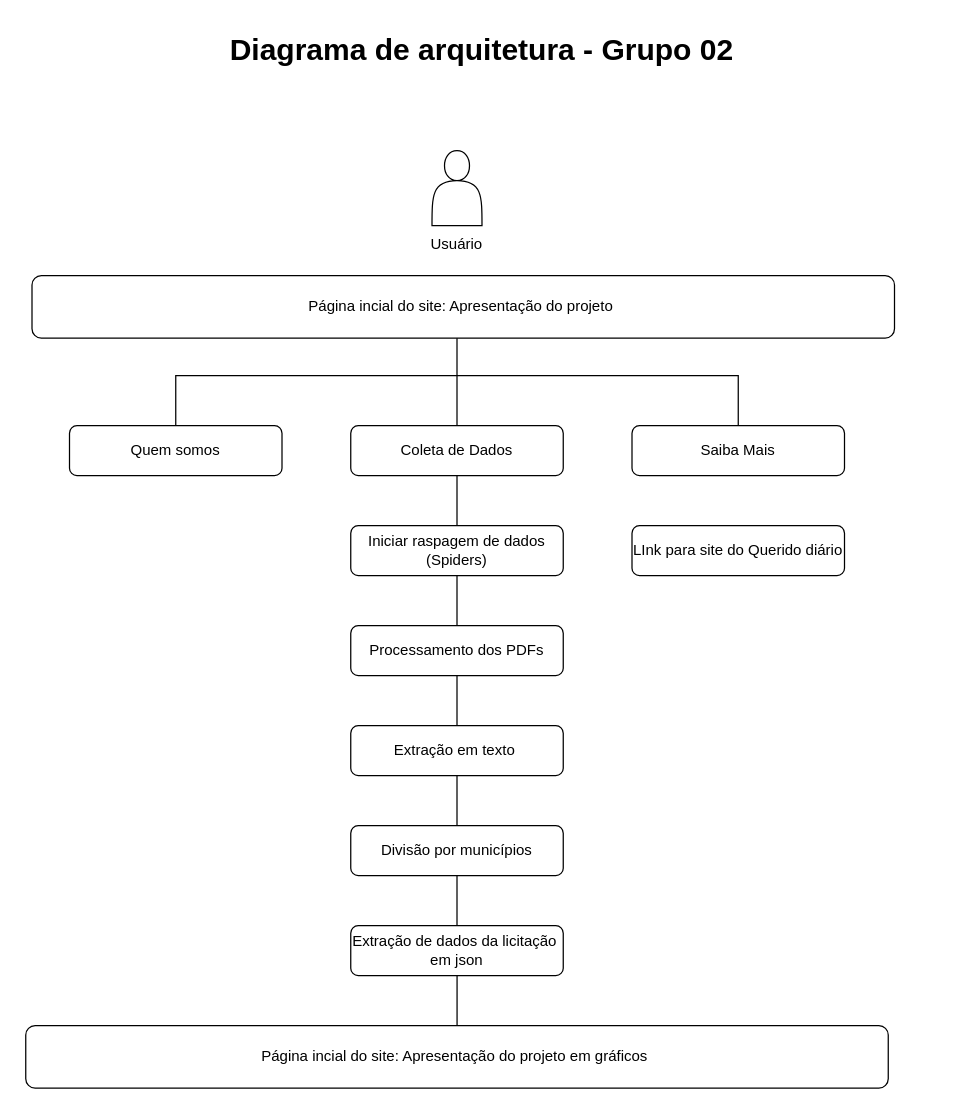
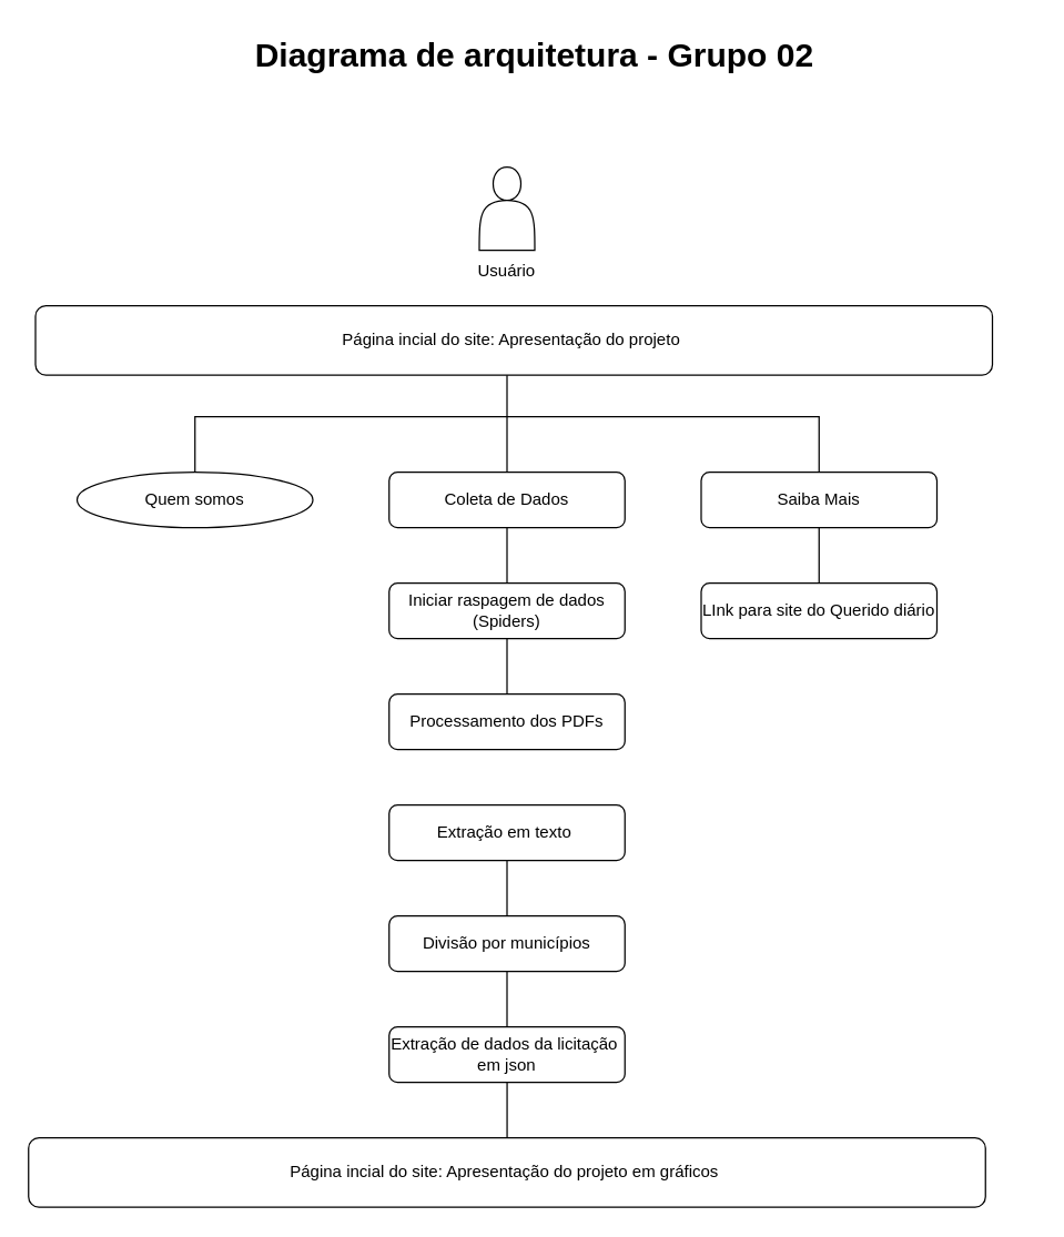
  <mxCell id="0" />
  <mxCell id="1" parent="0" />
  <mxCell id="2" value="" style="shape=actor;whiteSpace=wrap;html=1;" parent="1" vertex="1"><mxGeometry x="345" y="120" width="40" height="60" as="geometry" /></mxCell>
  <mxCell id="3" value="&lt;h1&gt;&lt;b&gt;Diagrama de arquitetura - Grupo 02&lt;/b&gt;&lt;/h1&gt;" style="text;html=1;strokeColor=none;fillColor=none;align=center;verticalAlign=middle;whiteSpace=wrap;rounded=0;" parent="1" vertex="1"><mxGeometry x="25" y="20" width="720" height="40" as="geometry" /></mxCell>
  <mxCell id="4" value="Usuário" style="text;html=1;strokeColor=none;fillColor=none;align=center;verticalAlign=middle;whiteSpace=wrap;rounded=0;" parent="1" vertex="1"><mxGeometry x="335" y="180" width="60" height="30" as="geometry" /></mxCell>
  <mxCell id="5" value="Página incial do site: Apresentação do projeto&amp;nbsp;" style="rounded=1;whiteSpace=wrap;html=1;" parent="1" vertex="1"><mxGeometry x="25" y="220" width="690" height="50" as="geometry" /></mxCell>
  <mxCell id="6" value="Coleta de Dados" style="rounded=1;whiteSpace=wrap;html=1;" parent="1" vertex="1"><mxGeometry x="280" y="340" width="170" height="40" as="geometry" /></mxCell>
- <mxCell id="7" value="Quem somos" style="rounded=1;whiteSpace=wrap;html=1;" parent="1" vertex="1"><mxGeometry x="55" y="340" width="170" height="40" as="geometry" /></mxCell>
+ <mxCell id="7" value="Quem somos" style="ellipse;whiteSpace=wrap;html=1;" parent="1" vertex="1"><mxGeometry x="55" y="340" width="170" height="40" as="geometry" /></mxCell>
  <mxCell id="8" value="Saiba Mais" style="rounded=1;whiteSpace=wrap;html=1;" parent="1" vertex="1"><mxGeometry x="505" y="340" width="170" height="40" as="geometry" /></mxCell>
  <mxCell id="9" value="" style="endArrow=none;html=1;rounded=0;" parent="1" source="6" edge="1"><mxGeometry width="50" height="50" relative="1" as="geometry"><mxPoint x="305" y="320" as="sourcePoint" /><mxPoint x="365" y="270" as="targetPoint" /></mxGeometry></mxCell>
  <mxCell id="10" value="" style="endArrow=none;html=1;rounded=0;exitX=0.5;exitY=0;exitDx=0;exitDy=0;" parent="1" source="7" edge="1"><mxGeometry width="50" height="50" relative="1" as="geometry"><mxPoint x="305" y="320" as="sourcePoint" /><mxPoint x="365" y="300" as="targetPoint" /><Array as="points"><mxPoint x="140" y="300" /></Array></mxGeometry></mxCell>
  <mxCell id="11" value="" style="endArrow=none;html=1;rounded=0;exitX=0.5;exitY=0;exitDx=0;exitDy=0;" parent="1" source="8" edge="1"><mxGeometry width="50" height="50" relative="1" as="geometry"><mxPoint x="305" y="320" as="sourcePoint" /><mxPoint x="365" y="300" as="targetPoint" /><Array as="points"><mxPoint x="590" y="300" /></Array></mxGeometry></mxCell>
  <mxCell id="12" value="LInk para site do Querido diário" style="rounded=1;whiteSpace=wrap;html=1;" parent="1" vertex="1"><mxGeometry x="505" y="420" width="170" height="40" as="geometry" /></mxCell>
+ <mxCell id="13" value="" style="endArrow=none;html=1;rounded=0;exitX=0.5;exitY=0;exitDx=0;exitDy=0;entryX=0.5;entryY=1;entryDx=0;entryDy=0;" parent="1" source="12" target="8" edge="1"><mxGeometry width="50" height="50" relative="1" as="geometry"><mxPoint x="305" y="320" as="sourcePoint" /><mxPoint x="355" y="270" as="targetPoint" /></mxGeometry></mxCell>
  <mxCell id="14" value="" style="endArrow=none;html=1;rounded=0;entryX=0.5;entryY=1;entryDx=0;entryDy=0;" parent="1" target="6" edge="1"><mxGeometry width="50" height="50" relative="1" as="geometry"><mxPoint x="365" y="420" as="sourcePoint" /><mxPoint x="355" y="510" as="targetPoint" /></mxGeometry></mxCell>
  <mxCell id="15" value="" style="endArrow=none;html=1;rounded=0;entryX=0.5;entryY=1;entryDx=0;entryDy=0;exitX=0.5;exitY=0;exitDx=0;exitDy=0;" parent="1" edge="1"><mxGeometry width="50" height="50" relative="1" as="geometry"><mxPoint x="365" y="500" as="sourcePoint" /><mxPoint x="365" y="460" as="targetPoint" /></mxGeometry></mxCell>
  <mxCell id="16" value="Iniciar raspagem de dados&lt;br&gt;(Spiders)" style="rounded=1;whiteSpace=wrap;html=1;" parent="1" vertex="1"><mxGeometry x="280" y="420" width="170" height="40" as="geometry" /></mxCell>
  <mxCell id="17" value="Processamento dos PDFs" style="rounded=1;whiteSpace=wrap;html=1;" parent="1" vertex="1"><mxGeometry x="280" y="500" width="170" height="40" as="geometry" /></mxCell>
- <mxCell id="18" value="" style="endArrow=none;html=1;rounded=0;entryX=0.5;entryY=1;entryDx=0;entryDy=0;" parent="1" target="17" edge="1" source="22"><mxGeometry width="50" height="50" relative="1" as="geometry"><mxPoint x="365" y="740" as="sourcePoint" /><mxPoint x="355" y="510" as="targetPoint" /></mxGeometry></mxCell>
  <mxCell id="19" value="Página incial do site: Apresentação do projeto em gráficos&amp;nbsp;" style="rounded=1;whiteSpace=wrap;html=1;" parent="1" vertex="1"><mxGeometry x="20" y="820" width="690" height="50" as="geometry" /></mxCell>
  <mxCell id="20" value="" style="endArrow=none;html=1;rounded=0;entryX=0.471;entryY=1;entryDx=0;entryDy=0;entryPerimeter=0;" parent="1" source="19" edge="1"><mxGeometry width="50" height="50" relative="1" as="geometry"><mxPoint x="305" y="680" as="sourcePoint" /><mxPoint x="365.07" y="780" as="targetPoint" /></mxGeometry></mxCell>
  <mxCell id="21" value="" style="endArrow=none;html=1;rounded=0;entryX=0.5;entryY=1;entryDx=0;entryDy=0;" edge="1" parent="1" target="22"><mxGeometry width="50" height="50" relative="1" as="geometry"><mxPoint x="365" y="740" as="sourcePoint" /><mxPoint x="365" y="540" as="targetPoint" /></mxGeometry></mxCell>
  <mxCell id="22" value="Extração em texto&amp;nbsp;" style="rounded=1;whiteSpace=wrap;html=1;" vertex="1" parent="1"><mxGeometry x="280" y="580" width="170" height="40" as="geometry" /></mxCell>
  <mxCell id="23" value="Divisão por municípios" style="rounded=1;whiteSpace=wrap;html=1;" vertex="1" parent="1"><mxGeometry x="280" y="660" width="170" height="40" as="geometry" /></mxCell>
  <mxCell id="24" value="Extração de dados da licitação&amp;nbsp;&lt;br&gt;em json" style="rounded=1;whiteSpace=wrap;html=1;" vertex="1" parent="1"><mxGeometry x="280" y="740" width="170" height="40" as="geometry" /></mxCell>
